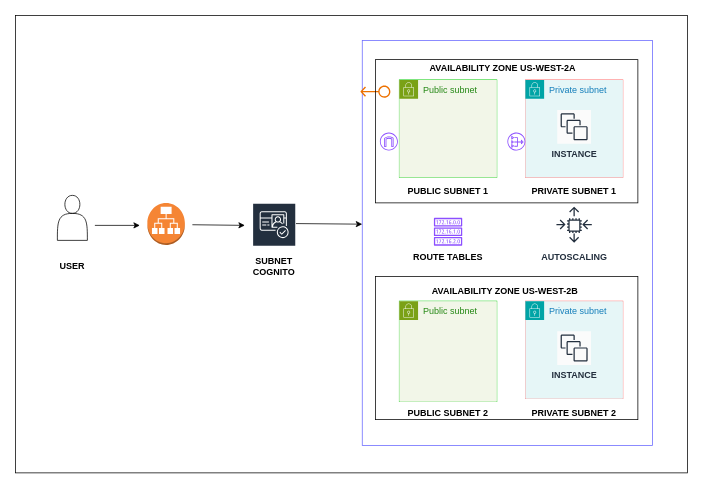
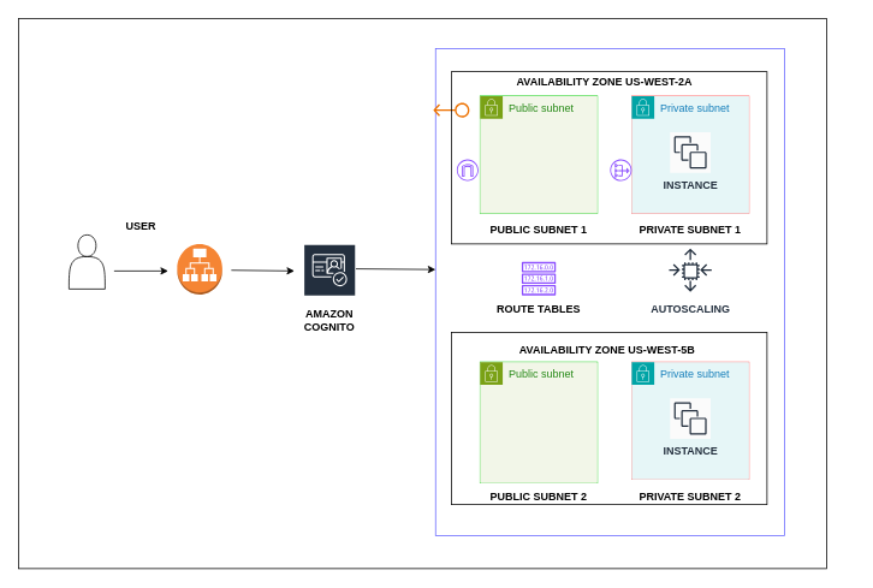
  <mxCell id="0" />
  <mxCell id="1" parent="0" />
  <mxCell id="2" value="" style="rounded=0;whiteSpace=wrap;html=1;" vertex="1" parent="1"><mxGeometry x="20" y="20" width="896" height="610" as="geometry" /></mxCell>
  <mxCell id="3" value="" style="rounded=0;whiteSpace=wrap;html=1;rotation=90;strokeColor=#6666FF;fillColor=none;" vertex="1" parent="1"><mxGeometry x="406" y="130" width="540" height="387" as="geometry" /></mxCell>
  <mxCell id="4" value="" style="shape=actor;whiteSpace=wrap;html=1;" vertex="1" parent="1"><mxGeometry x="76" y="260" width="40" height="60" as="geometry" /></mxCell>
  <mxCell id="5" value="" style="endArrow=classic;html=1;rounded=0;" edge="1" parent="1"><mxGeometry width="50" height="50" relative="1" as="geometry"><mxPoint x="126" y="300" as="sourcePoint" /><mxPoint x="186" y="300" as="targetPoint" /></mxGeometry></mxCell>
- <mxCell id="6" value="&lt;b&gt;USER&lt;/b&gt;" style="text;html=1;align=center;verticalAlign=middle;whiteSpace=wrap;rounded=0;" vertex="1" parent="1"><mxGeometry x="66" y="340" width="60" height="30" as="geometry" /></mxCell>
+ <mxCell id="6" value="&lt;b&gt;USER&lt;/b&gt;" style="text;html=1;align=center;verticalAlign=middle;whiteSpace=wrap;rounded=0;" vertex="1" parent="1"><mxGeometry x="126" y="235" width="60" height="30" as="geometry" /></mxCell>
  <mxCell id="7" value="" style="outlineConnect=0;dashed=0;verticalLabelPosition=bottom;verticalAlign=top;align=center;html=1;shape=mxgraph.aws3.application_load_balancer;fillColor=#F58534;gradientColor=none;" vertex="1" parent="1"><mxGeometry x="196" y="270" width="50" height="56" as="geometry" /></mxCell>
  <mxCell id="8" value="" style="endArrow=classic;html=1;rounded=0;" edge="1" parent="1"><mxGeometry width="50" height="50" relative="1" as="geometry"><mxPoint x="256" y="299.149" as="sourcePoint" /><mxPoint x="326" y="300" as="targetPoint" /></mxGeometry></mxCell>
  <mxCell id="9" value="" style="sketch=0;outlineConnect=0;fontColor=#232F3E;gradientColor=none;strokeColor=#ffffff;fillColor=#232F3E;dashed=0;verticalLabelPosition=middle;verticalAlign=bottom;align=center;html=1;whiteSpace=wrap;fontSize=10;fontStyle=1;spacing=3;shape=mxgraph.aws4.productIcon;prIcon=mxgraph.aws4.cognito;" vertex="1" parent="1"><mxGeometry x="336" y="270" width="58.18" height="86" as="geometry" /></mxCell>
- <mxCell id="10" value="&lt;b&gt;SUBNET COGNITO&lt;/b&gt;" style="text;html=1;align=center;verticalAlign=middle;whiteSpace=wrap;rounded=0;" vertex="1" parent="1"><mxGeometry x="310.09" y="340" width="110" height="30" as="geometry" /></mxCell>
+ <mxCell id="10" value="&lt;b&gt;AMAZON COGNITO&lt;/b&gt;" style="text;html=1;align=center;verticalAlign=middle;whiteSpace=wrap;rounded=0;" vertex="1" parent="1"><mxGeometry x="310.09" y="340" width="110" height="30" as="geometry" /></mxCell>
  <mxCell id="11" value="" style="rounded=0;whiteSpace=wrap;html=1;strokeColor=#00CC00;" vertex="1" parent="1"><mxGeometry x="531.92" y="106" width="130" height="130" as="geometry" /></mxCell>
  <mxCell id="12" value="" style="rounded=0;whiteSpace=wrap;html=1;strokeColor=#00CC00;" vertex="1" parent="1"><mxGeometry x="531.92" y="401" width="130" height="134" as="geometry" /></mxCell>
  <mxCell id="13" value="&lt;b&gt;PRIVATE SUBNET 2&lt;/b&gt;" style="text;html=1;align=center;verticalAlign=middle;whiteSpace=wrap;rounded=0;" vertex="1" parent="1"><mxGeometry x="700" y="535" width="130" height="30" as="geometry" /></mxCell>
  <mxCell id="14" value="&lt;b&gt;PRIVATE SUBNET 1&lt;/b&gt;" style="text;html=1;align=center;verticalAlign=middle;whiteSpace=wrap;rounded=0;" vertex="1" parent="1"><mxGeometry x="700" y="240" width="130" height="30" as="geometry" /></mxCell>
  <mxCell id="15" value="&lt;b&gt;PUBLIC SUBNET 1&lt;/b&gt;" style="text;html=1;align=center;verticalAlign=middle;whiteSpace=wrap;rounded=0;" vertex="1" parent="1"><mxGeometry x="531.92" y="240" width="130" height="30" as="geometry" /></mxCell>
  <mxCell id="16" value="&lt;b&gt;PUBLIC SUBNET 2&lt;/b&gt;" style="text;html=1;align=center;verticalAlign=middle;whiteSpace=wrap;rounded=0;" vertex="1" parent="1"><mxGeometry x="531.92" y="535" width="130" height="30" as="geometry" /></mxCell>
  <mxCell id="17" value="" style="sketch=0;outlineConnect=0;fontColor=#232F3E;gradientColor=none;fillColor=#8C4FFF;strokeColor=none;dashed=0;verticalLabelPosition=bottom;verticalAlign=top;align=center;html=1;fontSize=12;fontStyle=0;aspect=fixed;pointerEvents=1;shape=mxgraph.aws4.route_table;" vertex="1" parent="1"><mxGeometry x="577.92" y="289.97" width="38" height="37.03" as="geometry" /></mxCell>
  <mxCell id="18" value="&lt;b&gt;AUTOSCALING&lt;/b&gt;" style="sketch=0;outlineConnect=0;fontColor=#232F3E;gradientColor=none;strokeColor=#232F3E;fillColor=#ffffff;dashed=0;verticalLabelPosition=bottom;verticalAlign=top;align=center;html=1;fontSize=12;fontStyle=0;aspect=fixed;shape=mxgraph.aws4.resourceIcon;resIcon=mxgraph.aws4.auto_scaling;" vertex="1" parent="1"><mxGeometry x="735" y="269" width="60" height="60" as="geometry" /></mxCell>
  <mxCell id="19" value="&lt;b&gt;ROUTE TABLES&lt;/b&gt;" style="text;html=1;align=center;verticalAlign=middle;whiteSpace=wrap;rounded=0;" vertex="1" parent="1"><mxGeometry x="541.92" y="327" width="110" height="30" as="geometry" /></mxCell>
  <mxCell id="20" value="Public subnet" style="points=[[0,0],[0.25,0],[0.5,0],[0.75,0],[1,0],[1,0.25],[1,0.5],[1,0.75],[1,1],[0.75,1],[0.5,1],[0.25,1],[0,1],[0,0.75],[0,0.5],[0,0.25]];outlineConnect=0;gradientColor=none;html=1;whiteSpace=wrap;fontSize=12;fontStyle=0;container=1;pointerEvents=0;collapsible=0;recursiveResize=0;shape=mxgraph.aws4.group;grIcon=mxgraph.aws4.group_security_group;grStroke=0;strokeColor=#7AA116;fillColor=#F2F6E8;verticalAlign=top;align=left;spacingLeft=30;fontColor=#248814;dashed=0;" vertex="1" parent="1"><mxGeometry x="531.92" y="401" width="130" height="134" as="geometry" /></mxCell>
  <mxCell id="21" value="Public subnet" style="points=[[0,0],[0.25,0],[0.5,0],[0.75,0],[1,0],[1,0.25],[1,0.5],[1,0.75],[1,1],[0.75,1],[0.5,1],[0.25,1],[0,1],[0,0.75],[0,0.5],[0,0.25]];outlineConnect=0;gradientColor=none;html=1;whiteSpace=wrap;fontSize=12;fontStyle=0;container=1;pointerEvents=0;collapsible=0;recursiveResize=0;shape=mxgraph.aws4.group;grIcon=mxgraph.aws4.group_security_group;grStroke=0;strokeColor=#7AA116;fillColor=#F2F6E8;verticalAlign=top;align=left;spacingLeft=30;fontColor=#248814;dashed=0;" vertex="1" parent="1"><mxGeometry x="531.92" y="106" width="130" height="130" as="geometry" /></mxCell>
  <mxCell id="22" value="" style="rounded=0;whiteSpace=wrap;html=1;strokeColor=#FF6666;fillColor=#FBFBFB;" vertex="1" parent="1"><mxGeometry x="700" y="401" width="130" height="130" as="geometry" /></mxCell>
  <mxCell id="23" value="Private subnet" style="points=[[0,0],[0.25,0],[0.5,0],[0.75,0],[1,0],[1,0.25],[1,0.5],[1,0.75],[1,1],[0.75,1],[0.5,1],[0.25,1],[0,1],[0,0.75],[0,0.5],[0,0.25]];outlineConnect=0;gradientColor=none;html=1;whiteSpace=wrap;fontSize=12;fontStyle=0;container=1;pointerEvents=0;collapsible=0;recursiveResize=0;shape=mxgraph.aws4.group;grIcon=mxgraph.aws4.group_security_group;grStroke=0;strokeColor=#00A4A6;fillColor=#E6F6F7;verticalAlign=top;align=left;spacingLeft=30;fontColor=#147EBA;dashed=0;" vertex="1" parent="1"><mxGeometry x="700" y="401" width="130" height="130" as="geometry" /></mxCell>
  <mxCell id="24" value="&lt;b&gt;INSTANCE&lt;/b&gt;" style="sketch=0;outlineConnect=0;fontColor=#232F3E;gradientColor=none;strokeColor=#232F3E;fillColor=#FBFBFB;dashed=0;verticalLabelPosition=bottom;verticalAlign=top;align=center;html=1;fontSize=12;fontStyle=0;aspect=fixed;shape=mxgraph.aws4.resourceIcon;resIcon=mxgraph.aws4.instances;" vertex="1" parent="1"><mxGeometry x="742.5" y="441" width="45" height="45" as="geometry" /></mxCell>
  <mxCell id="25" value="" style="rounded=0;whiteSpace=wrap;html=1;strokeColor=#FF6666;fillColor=#FBFBFB;" vertex="1" parent="1"><mxGeometry x="700" y="106" width="130" height="130" as="geometry" /></mxCell>
  <mxCell id="26" value="Private subnet" style="points=[[0,0],[0.25,0],[0.5,0],[0.75,0],[1,0],[1,0.25],[1,0.5],[1,0.75],[1,1],[0.75,1],[0.5,1],[0.25,1],[0,1],[0,0.75],[0,0.5],[0,0.25]];outlineConnect=0;gradientColor=none;html=1;whiteSpace=wrap;fontSize=12;fontStyle=0;container=1;pointerEvents=0;collapsible=0;recursiveResize=0;shape=mxgraph.aws4.group;grIcon=mxgraph.aws4.group_security_group;grStroke=0;strokeColor=#00A4A6;fillColor=#E6F6F7;verticalAlign=top;align=left;spacingLeft=30;fontColor=#147EBA;dashed=0;" vertex="1" parent="1"><mxGeometry x="700" y="106" width="130" height="130" as="geometry" /></mxCell>
  <mxCell id="27" value="&lt;b&gt;INSTANCE&lt;/b&gt;" style="sketch=0;outlineConnect=0;fontColor=#232F3E;gradientColor=none;strokeColor=#232F3E;fillColor=#FBFBFB;dashed=0;verticalLabelPosition=bottom;verticalAlign=top;align=center;html=1;fontSize=12;fontStyle=0;aspect=fixed;shape=mxgraph.aws4.resourceIcon;resIcon=mxgraph.aws4.instances;" vertex="1" parent="1"><mxGeometry x="742.5" y="146" width="45" height="45" as="geometry" /></mxCell>
  <mxCell id="28" value="&lt;b&gt;AVAILABILITY ZONE US-WEST-2A&lt;/b&gt;" style="text;html=1;align=center;verticalAlign=middle;whiteSpace=wrap;rounded=0;" vertex="1" parent="1"><mxGeometry x="530" y="76" width="280" height="30" as="geometry" /></mxCell>
- <mxCell id="29" value="&lt;b&gt;AVAILABILITY ZONE US-WEST-2B&lt;/b&gt;" style="text;html=1;align=center;verticalAlign=middle;whiteSpace=wrap;rounded=0;" vertex="1" parent="1"><mxGeometry x="532.92" y="373" width="280" height="30" as="geometry" /></mxCell>
+ <mxCell id="29" value="&lt;b&gt;AVAILABILITY ZONE US-WEST-5B&lt;/b&gt;" style="text;html=1;align=center;verticalAlign=middle;whiteSpace=wrap;rounded=0;" vertex="1" parent="1"><mxGeometry x="532.92" y="373" width="280" height="30" as="geometry" /></mxCell>
  <mxCell id="30" value="" style="endArrow=classic;html=1;rounded=0;entryX=0.493;entryY=1.008;entryDx=0;entryDy=0;entryPerimeter=0;" edge="1" parent="1"><mxGeometry width="50" height="50" relative="1" as="geometry"><mxPoint x="394.18" y="297.59" as="sourcePoint" /><mxPoint x="482.484" y="298.405" as="targetPoint" /></mxGeometry></mxCell>
  <mxCell id="31" value="" style="sketch=0;outlineConnect=0;fontColor=#232F3E;gradientColor=none;fillColor=#ED7100;strokeColor=none;dashed=0;verticalLabelPosition=bottom;verticalAlign=top;align=center;html=1;fontSize=12;fontStyle=0;aspect=fixed;pointerEvents=1;shape=mxgraph.aws4.elastic_ip_address;rotation=-180;" vertex="1" parent="1"><mxGeometry x="480" y="113.34" width="40" height="16.66" as="geometry" /></mxCell>
  <mxCell id="32" value="" style="sketch=0;outlineConnect=0;fontColor=#232F3E;gradientColor=none;fillColor=#8C4FFF;strokeColor=none;dashed=0;verticalLabelPosition=bottom;verticalAlign=top;align=center;html=1;fontSize=12;fontStyle=0;aspect=fixed;pointerEvents=1;shape=mxgraph.aws4.nat_gateway;" vertex="1" parent="1"><mxGeometry x="676" y="176.33" width="24" height="24" as="geometry" /></mxCell>
  <mxCell id="33" value="" style="rounded=0;whiteSpace=wrap;html=1;fillColor=none;" vertex="1" parent="1"><mxGeometry x="500" y="79" width="350" height="191" as="geometry" /></mxCell>
  <mxCell id="34" value="" style="rounded=0;whiteSpace=wrap;html=1;fillColor=none;" vertex="1" parent="1"><mxGeometry x="500" y="368" width="350" height="191" as="geometry" /></mxCell>
  <mxCell id="35" value="" style="sketch=0;outlineConnect=0;fontColor=#232F3E;gradientColor=none;fillColor=#8C4FFF;strokeColor=none;dashed=0;verticalLabelPosition=bottom;verticalAlign=top;align=center;html=1;fontSize=12;fontStyle=0;aspect=fixed;pointerEvents=1;shape=mxgraph.aws4.internet_gateway;" vertex="1" parent="1"><mxGeometry x="506" y="176.33" width="24" height="24" as="geometry" /></mxCell>
